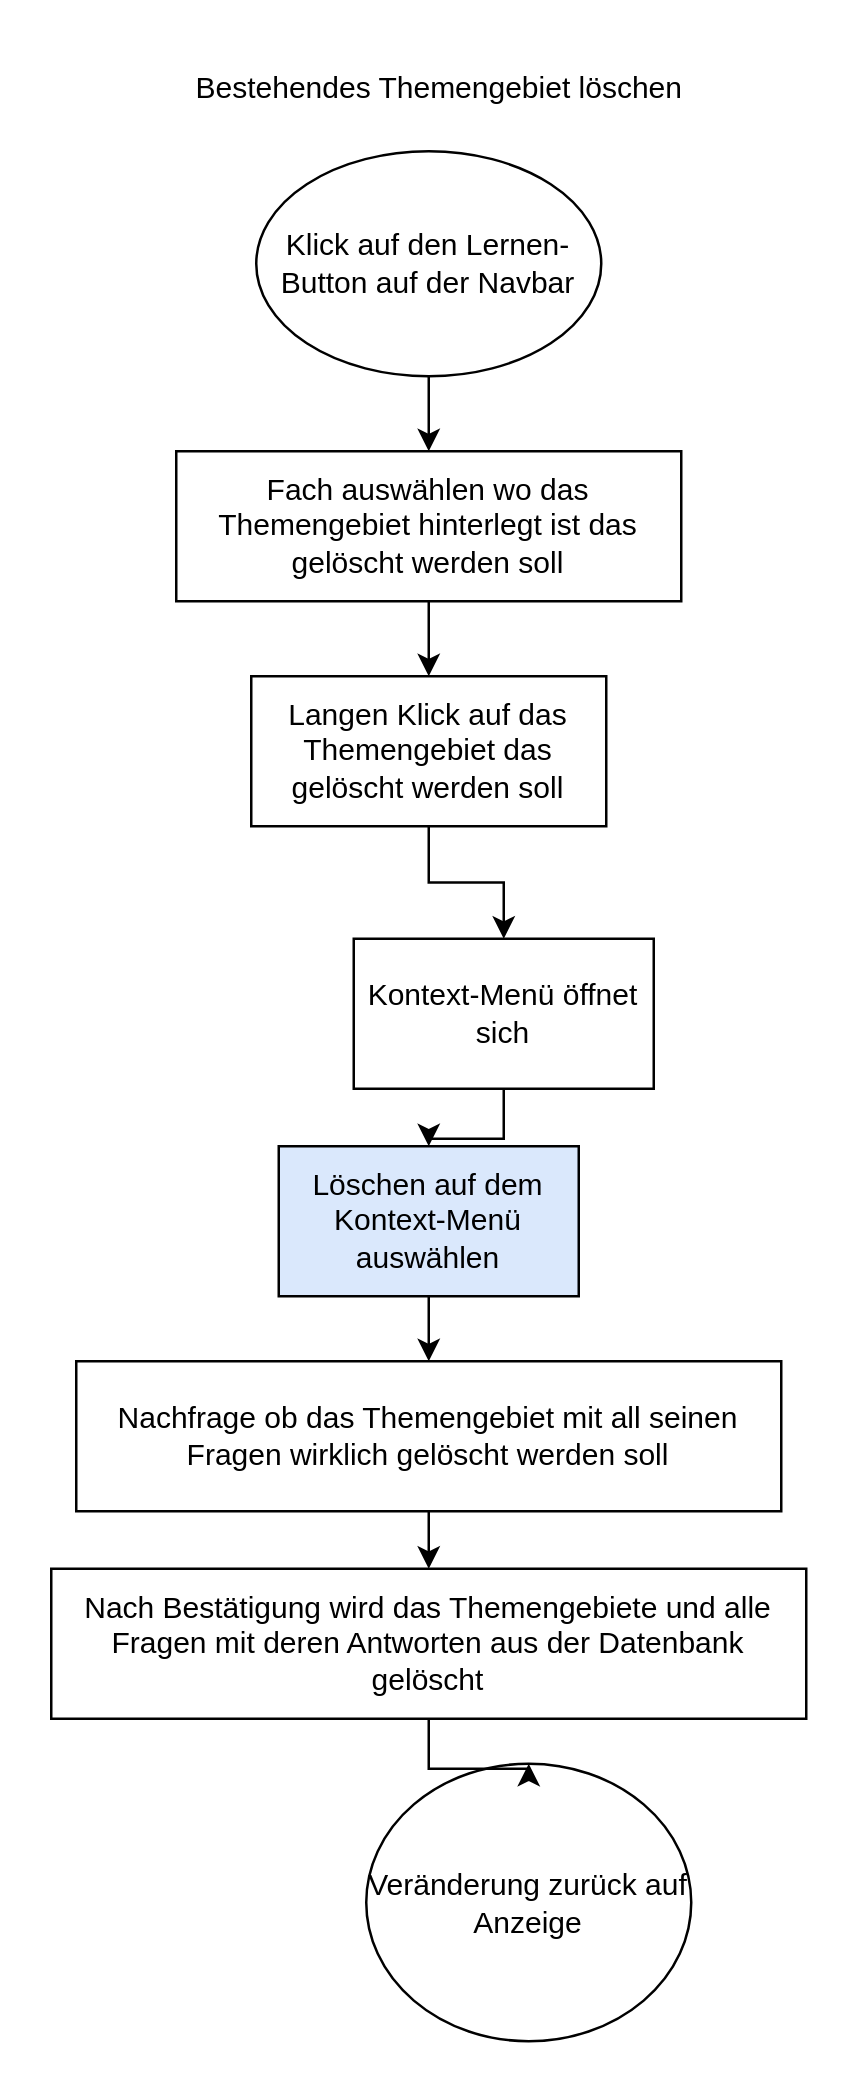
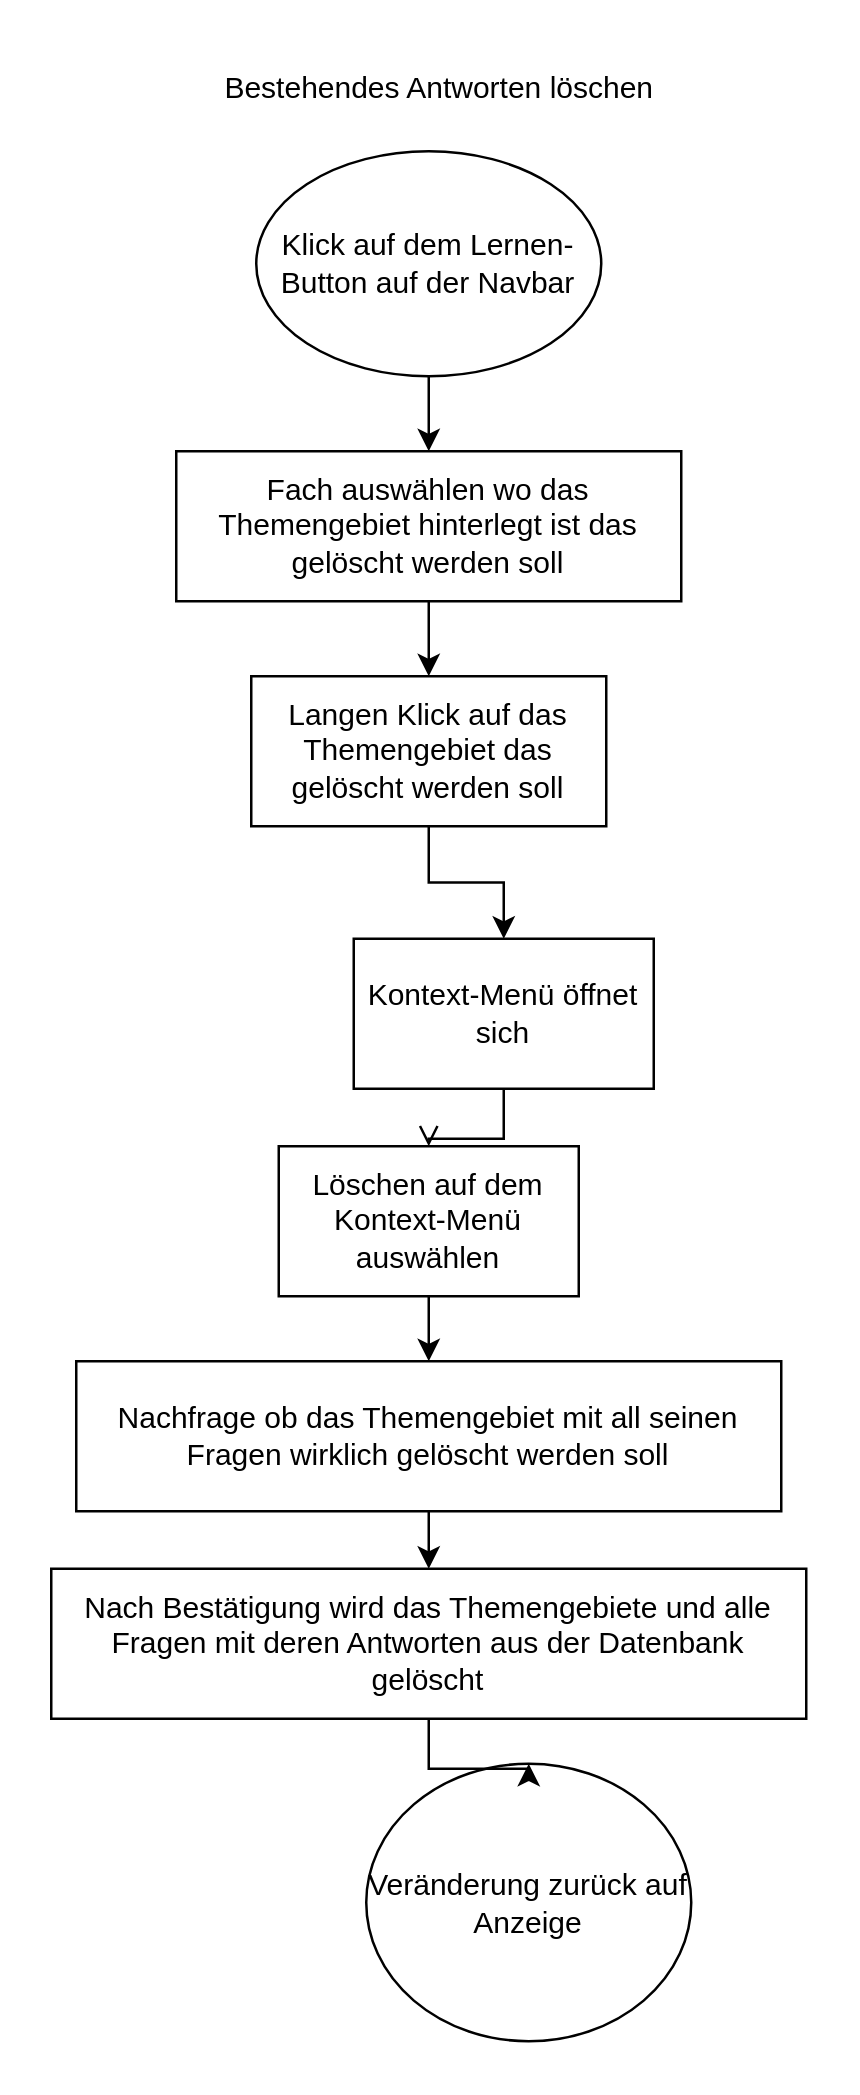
  <mxCell id="0" />
  <mxCell id="1" parent="0" />
  <mxCell id="2" value="" style="edgeStyle=orthogonalEdgeStyle;rounded=0;orthogonalLoop=1;jettySize=auto;html=1;" edge="1" parent="1" source="3" target="17"><mxGeometry relative="1" as="geometry" /></mxCell>
- <mxCell id="3" value="Klick auf den Lernen- Button auf der Navbar" style="ellipse;whiteSpace=wrap;html=1;" vertex="1" parent="1"><mxGeometry x="102" y="60" width="138" height="90" as="geometry" /></mxCell>
- <mxCell id="4" value="Bestehendes Themengebiet löschen" style="text;html=1;strokeColor=none;fillColor=none;align=center;verticalAlign=middle;whiteSpace=wrap;rounded=0;" vertex="1" parent="1"><mxGeometry x="59" y="20" width="233" height="30" as="geometry" /></mxCell>
+ <mxCell id="3" value="Klick auf dem Lernen- Button auf der Navbar" style="ellipse;whiteSpace=wrap;html=1;" vertex="1" parent="1"><mxGeometry x="102" y="60" width="138" height="90" as="geometry" /></mxCell>
+ <mxCell id="4" value="Bestehendes Antworten löschen" style="text;html=1;strokeColor=none;fillColor=none;align=center;verticalAlign=middle;whiteSpace=wrap;rounded=0;" vertex="1" parent="1"><mxGeometry x="59" y="20" width="233" height="30" as="geometry" /></mxCell>
  <mxCell id="5" value="" style="edgeStyle=orthogonalEdgeStyle;rounded=0;orthogonalLoop=1;jettySize=auto;html=1;" edge="1" parent="1" source="6" target="8"><mxGeometry relative="1" as="geometry" /></mxCell>
  <mxCell id="6" value="Langen Klick auf das Themengebiet das gelöscht werden soll" style="whiteSpace=wrap;html=1;" vertex="1" parent="1"><mxGeometry x="100" y="270" width="142" height="60" as="geometry" /></mxCell>
- <mxCell id="7" value="" style="edgeStyle=orthogonalEdgeStyle;rounded=0;orthogonalLoop=1;jettySize=auto;html=1;" edge="1" parent="1" source="8" target="10"><mxGeometry relative="1" as="geometry" /></mxCell>
+ <mxCell id="7" value="" style="edgeStyle=orthogonalEdgeStyle;rounded=0;orthogonalLoop=1;jettySize=auto;html=1;endArrow=open;" edge="1" parent="1" source="8" target="10"><mxGeometry relative="1" as="geometry" /></mxCell>
  <mxCell id="8" value="Kontext-Menü öffnet sich" style="whiteSpace=wrap;html=1;" vertex="1" parent="1"><mxGeometry x="141" y="375" width="120" height="60" as="geometry" /></mxCell>
  <mxCell id="9" value="" style="edgeStyle=orthogonalEdgeStyle;rounded=0;orthogonalLoop=1;jettySize=auto;html=1;" edge="1" parent="1" source="10" target="12"><mxGeometry relative="1" as="geometry" /></mxCell>
- <mxCell id="10" value="Löschen auf dem Kontext-Menü auswählen" style="whiteSpace=wrap;html=1;fillColor=#dae8fc;" vertex="1" parent="1"><mxGeometry x="111" y="458" width="120" height="60" as="geometry" /></mxCell>
+ <mxCell id="10" value="Löschen auf dem Kontext-Menü auswählen" style="whiteSpace=wrap;html=1;" vertex="1" parent="1"><mxGeometry x="111" y="458" width="120" height="60" as="geometry" /></mxCell>
  <mxCell id="11" value="" style="edgeStyle=orthogonalEdgeStyle;rounded=0;orthogonalLoop=1;jettySize=auto;html=1;" edge="1" parent="1" source="12" target="15"><mxGeometry relative="1" as="geometry" /></mxCell>
  <mxCell id="12" value="Nachfrage ob das Themengebiet mit all seinen Fragen wirklich gelöscht werden soll" style="whiteSpace=wrap;html=1;" vertex="1" parent="1"><mxGeometry x="30" y="544" width="282" height="60" as="geometry" /></mxCell>
  <mxCell id="13" value="Veränderung zurück auf Anzeige" style="ellipse;whiteSpace=wrap;html=1;" vertex="1" parent="1"><mxGeometry x="146" y="705" width="130" height="111" as="geometry" /></mxCell>
  <mxCell id="14" value="" style="edgeStyle=orthogonalEdgeStyle;rounded=0;orthogonalLoop=1;jettySize=auto;html=1;" edge="1" parent="1" source="15" target="13"><mxGeometry relative="1" as="geometry" /></mxCell>
  <mxCell id="15" value="Nach Bestätigung wird das Themengebiete und alle Fragen mit deren Antworten aus der Datenbank gelöscht" style="whiteSpace=wrap;html=1;" vertex="1" parent="1"><mxGeometry x="20" y="627" width="302" height="60" as="geometry" /></mxCell>
  <mxCell id="16" value="" style="edgeStyle=orthogonalEdgeStyle;rounded=0;orthogonalLoop=1;jettySize=auto;html=1;" edge="1" parent="1" source="17" target="6"><mxGeometry relative="1" as="geometry" /></mxCell>
  <mxCell id="17" value="Fach auswählen wo das Themengebiet hinterlegt ist das gelöscht werden soll" style="whiteSpace=wrap;html=1;" vertex="1" parent="1"><mxGeometry x="70" y="180" width="202" height="60" as="geometry" /></mxCell>
